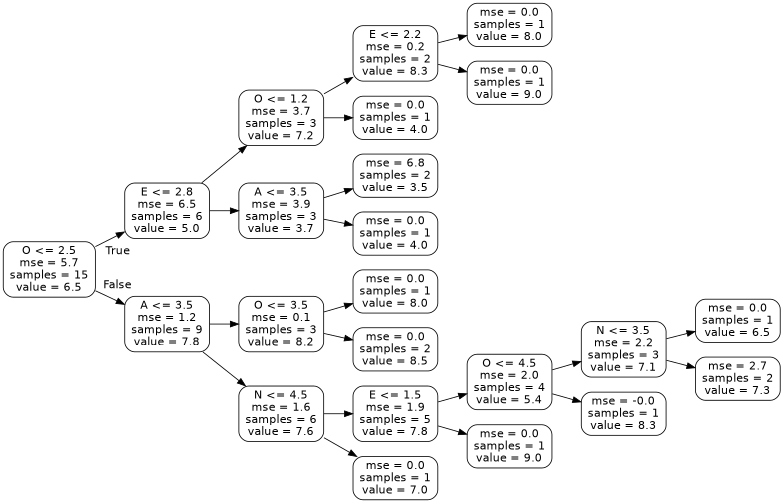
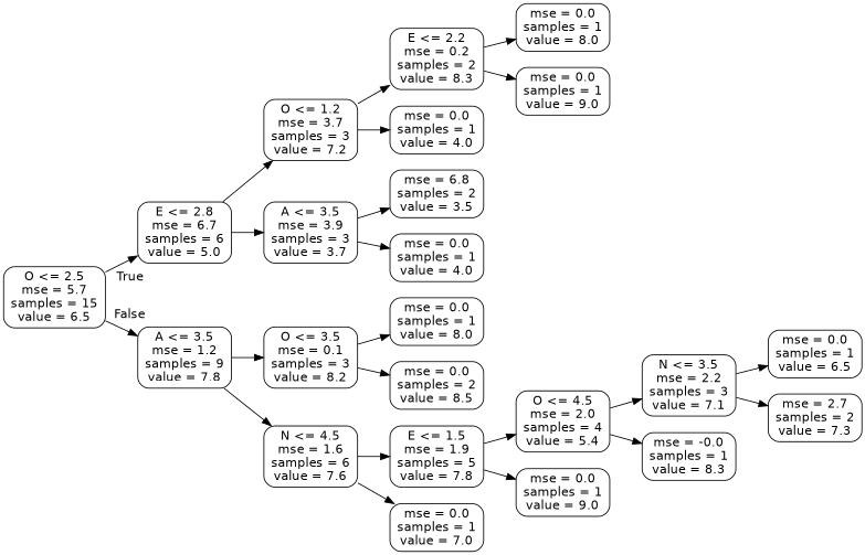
  digraph {
    rankdir=LR
    node [color=black fontname=helvetica shape=box style=rounded]
    edge [fontname=helvetica]
    n1 [label="O <= 2.5\nmse = 5.7\nsamples = 15\nvalue = 6.5"]
-   n2 [label="E <= 2.8\nmse = 6.5\nsamples = 6\nvalue = 5.0"]
+   n2 [label="E <= 2.8\nmse = 6.7\nsamples = 6\nvalue = 5.0"]
    n3 [label="A <= 3.5\nmse = 1.2\nsamples = 9\nvalue = 7.8"]
    n4 [label="O <= 1.2\nmse = 3.7\nsamples = 3\nvalue = 7.2"]
    n5 [label="A <= 3.5\nmse = 3.9\nsamples = 3\nvalue = 3.7"]
    n6 [label="O <= 3.5\nmse = 0.1\nsamples = 3\nvalue = 8.2"]
    n7 [label="N <= 4.5\nmse = 1.6\nsamples = 6\nvalue = 7.6"]
    n8 [label="E <= 2.2\nmse = 0.2\nsamples = 2\nvalue = 8.3"]
    n9 [label="mse = 0.0\nsamples = 1\nvalue = 4.0"]
    n10 [label="mse = 6.8\nsamples = 2\nvalue = 3.5"]
    n11 [label="mse = 0.0\nsamples = 1\nvalue = 4.0"]
    n12 [label="mse = 0.0\nsamples = 1\nvalue = 8.0"]
    n13 [label="mse = 0.0\nsamples = 1\nvalue = 9.0"]
    n14 [label="mse = 0.0\nsamples = 1\nvalue = 8.0"]
    n15 [label="mse = 0.0\nsamples = 2\nvalue = 8.5"]
    n16 [label="E <= 1.5\nmse = 1.9\nsamples = 5\nvalue = 7.8"]
    n17 [label="mse = 0.0\nsamples = 1\nvalue = 7.0"]
    n18 [label="O <= 4.5\nmse = 2.0\nsamples = 4\nvalue = 5.4"]
    n19 [label="mse = 0.0\nsamples = 1\nvalue = 9.0"]
    n20 [label="N <= 3.5\nmse = 2.2\nsamples = 3\nvalue = 7.1"]
    n21 [label="mse = -0.0\nsamples = 1\nvalue = 8.3"]
    n22 [label="mse = 0.0\nsamples = 1\nvalue = 6.5"]
    n23 [label="mse = 2.7\nsamples = 2\nvalue = 7.3"]
    n1 -> n2 [headlabel=True labelangle=45 labeldistance=2.5]
    n1 -> n3 [headlabel=False labelangle=-45 labeldistance=2.5]
    n2 -> n4
    n2 -> n5
    n3 -> n6
    n3 -> n7
    n4 -> n8
    n4 -> n9
    n5 -> n10
    n5 -> n11
    n6 -> n14
    n6 -> n15
    n7 -> n16
    n7 -> n17
    n8 -> n12
    n8 -> n13
    n16 -> n18
    n16 -> n19
    n18 -> n20
    n18 -> n21
    n20 -> n22
    n20 -> n23
  }
